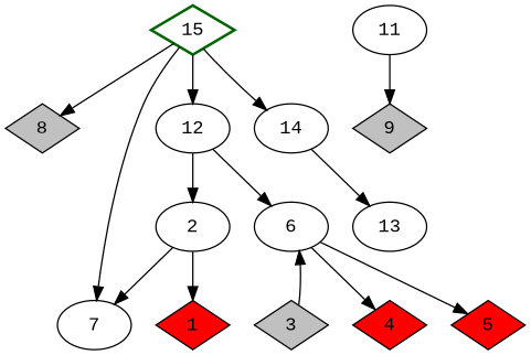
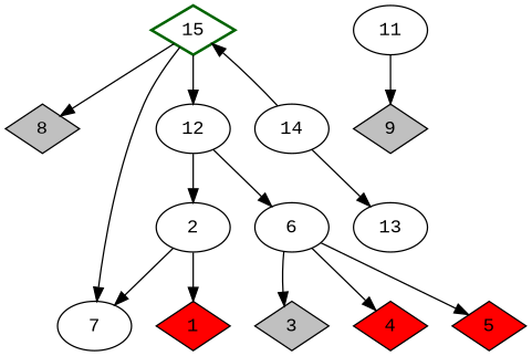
  digraph {
    fontname="Liberation Mono"
    node [fontname="Liberation Mono"]
    edge [fontname="Liberation Mono"]
    1 [fillcolor=red shape=diamond style=filled]
    4 [fillcolor=red shape=diamond style=filled]
    5 [fillcolor=red shape=diamond style=filled]
    3 [fillcolor=grey shape=diamond style=filled]
    8 [fillcolor=grey shape=diamond style=filled]
    9 [fillcolor=grey shape=diamond style=filled]
    15 [color=darkgreen shape=diamond style=bold]
    7
    12
    14
    2
    6
    13
    11
    subgraph sub_1 {
      1
      4
      5
      3
      8
      9
    }
    subgraph sub_2 {
      15
    }
    15 -> 8
    15 -> 7
    15 -> 12
-   15 -> 14
+   14 -> 15
    12 -> 2
    12 -> 6
    14 -> 13
    2 -> 1
    2 -> 7
    6 -> 4
    6 -> 5
-   3 -> 6
+   6 -> 3
    11 -> 9
  }
